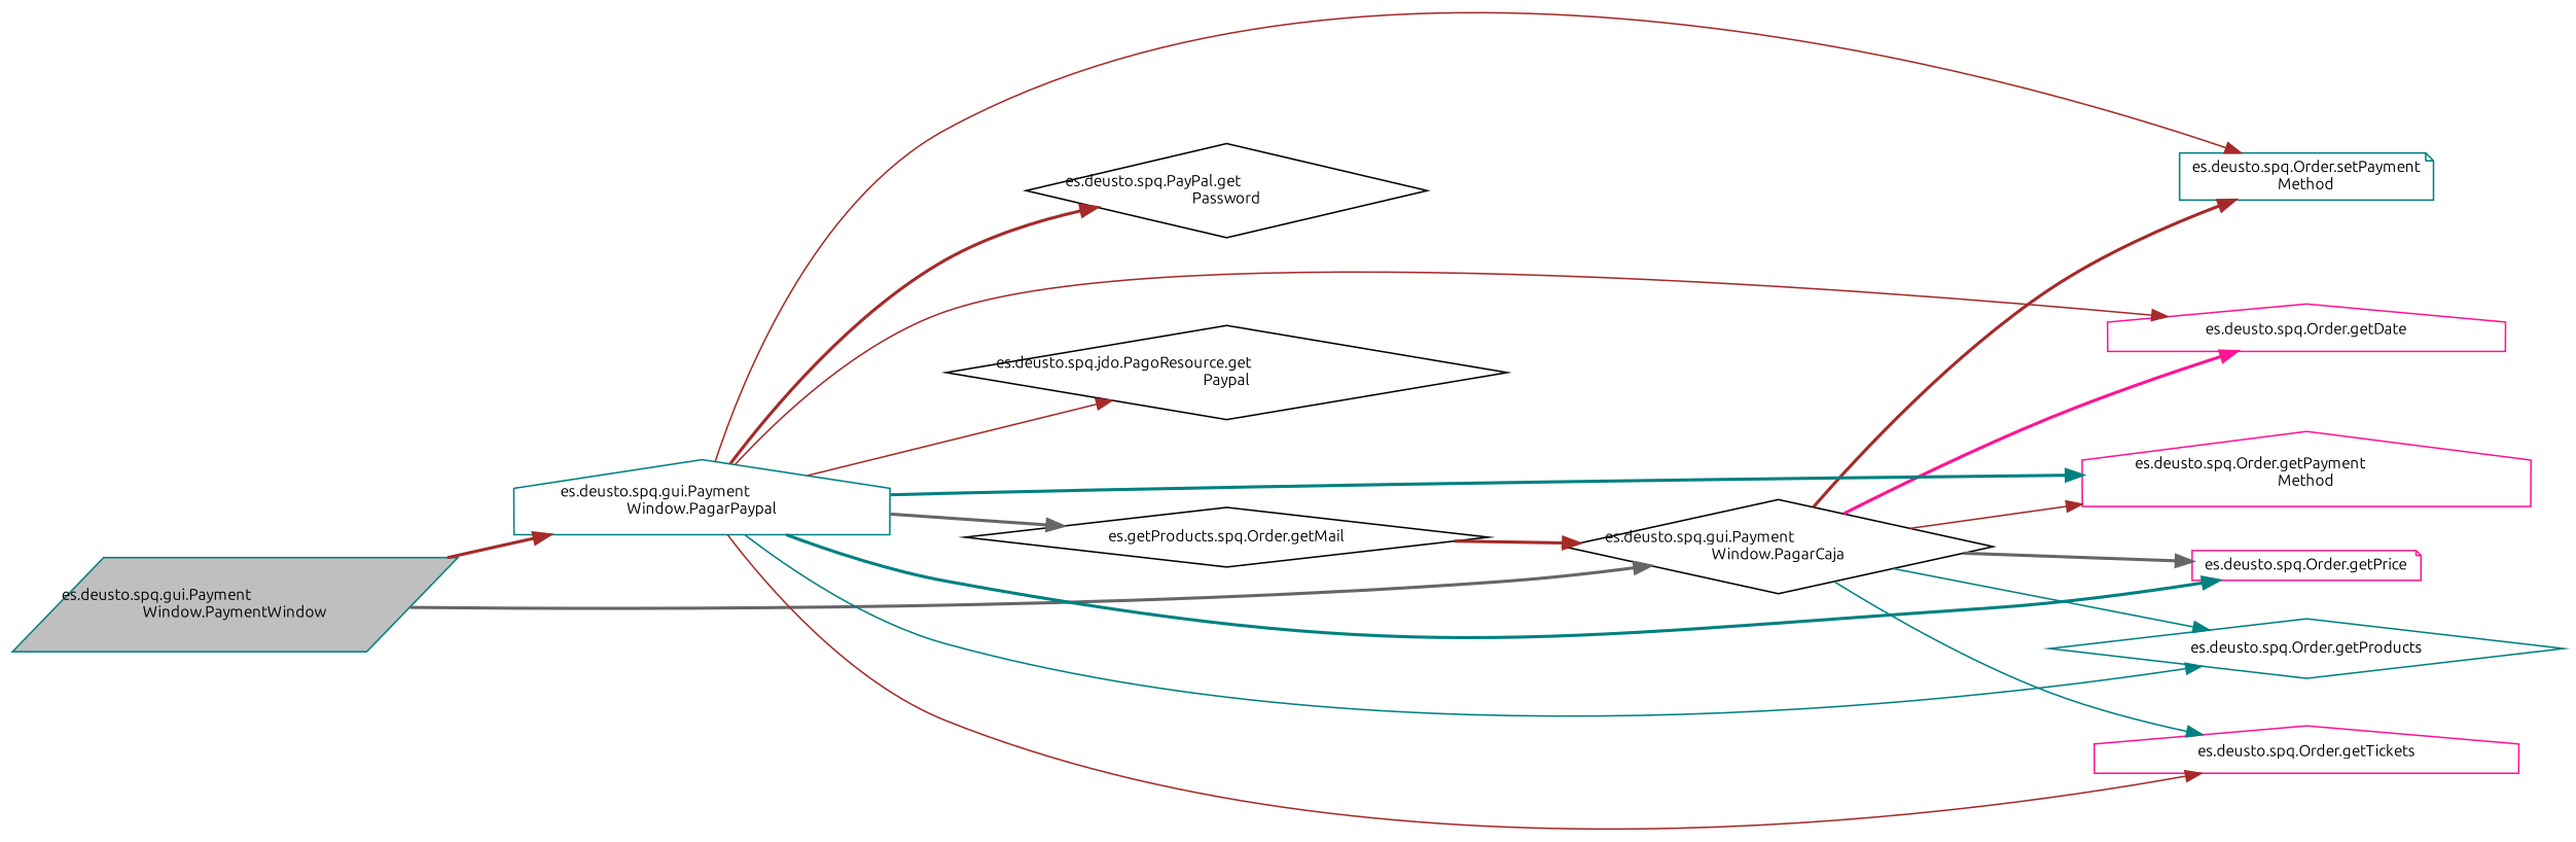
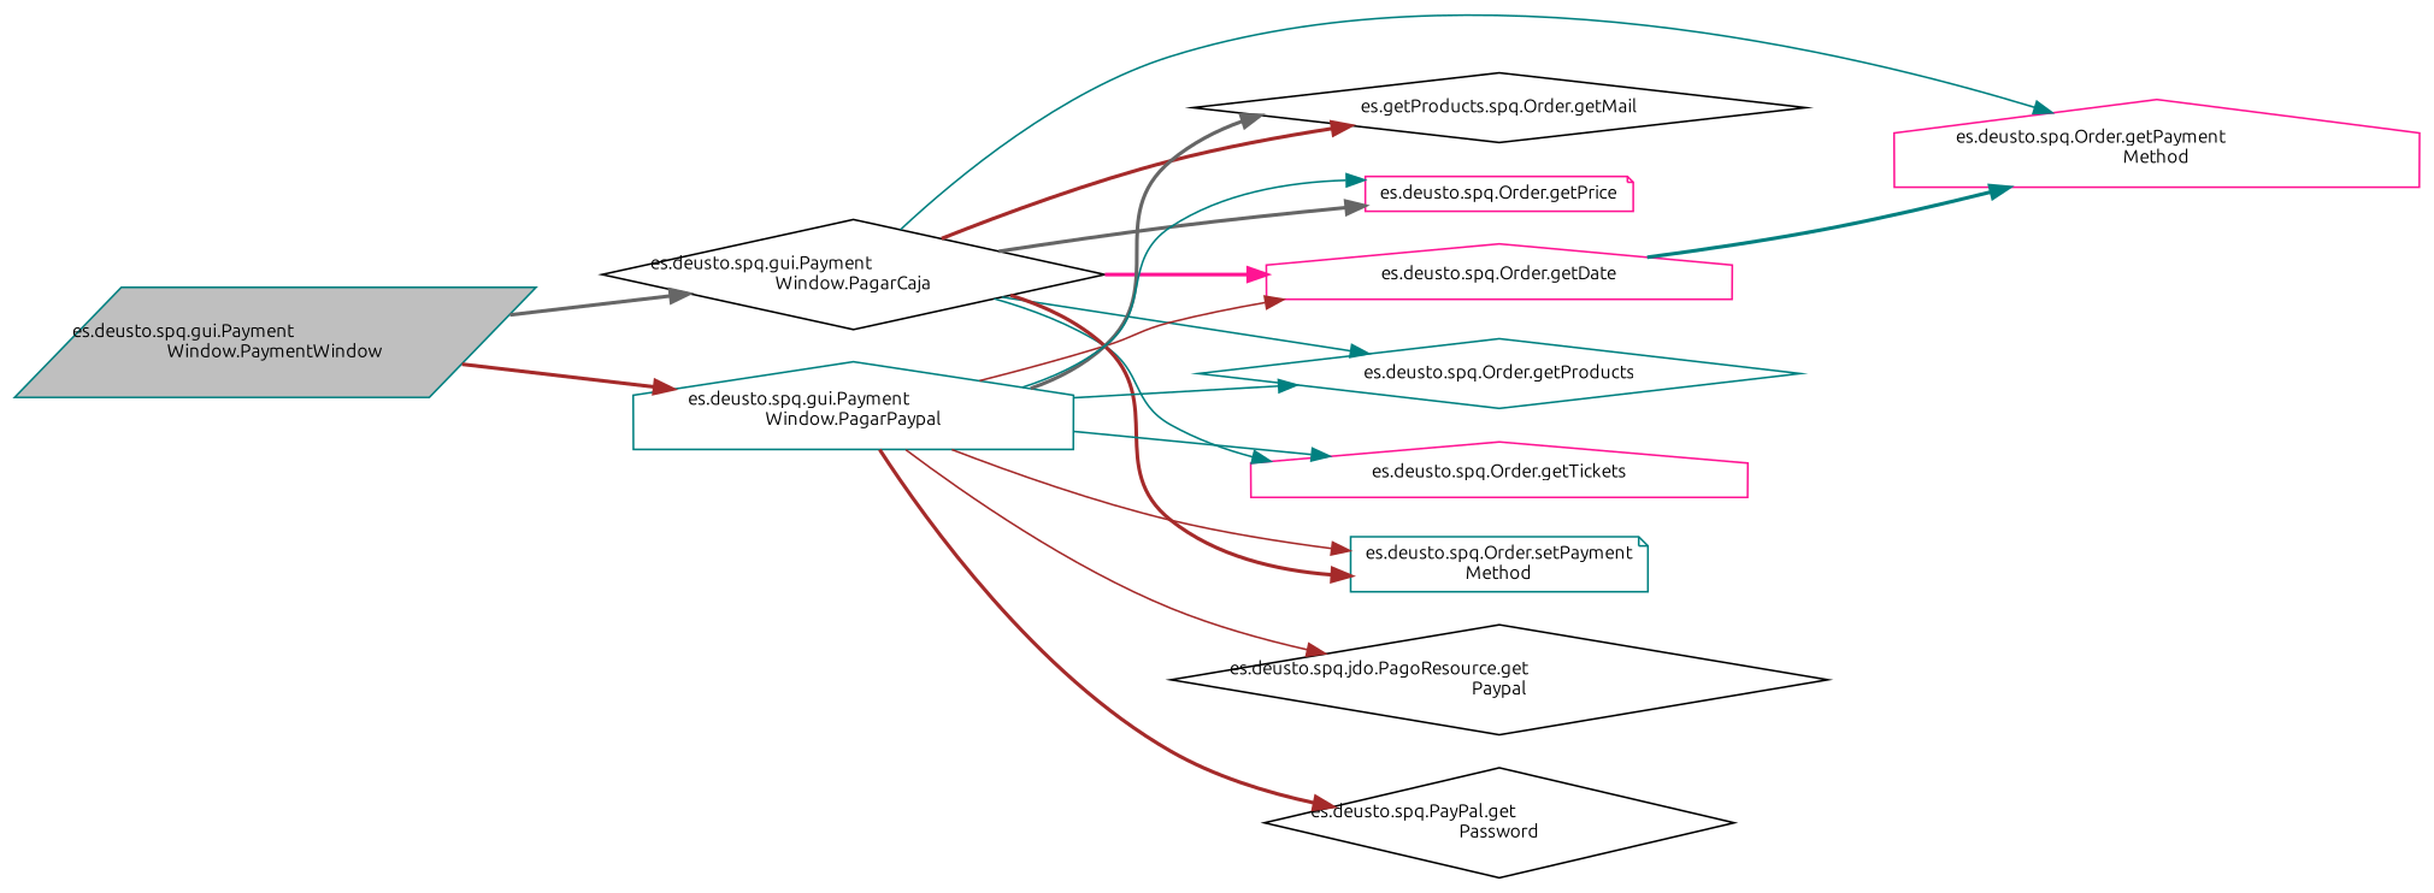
  digraph {
    fontname=Ubuntu
    rankdir=LR
    node [color=teal fillcolor=white fontname=Ubuntu fontsize=10 shape=diamond style=filled]
    edge [color=brown fontname=Ubuntu fontsize=10 labelfontname=Helvetica labelfontsize=10 style=bold]
    n1 [fillcolor=grey75 fontcolor=black height=0.2 label="es.deusto.spq.gui.Payment\lWindow.PaymentWindow" shape=parallelogram width=0.4]
    n2 [color=black height=0.2 label="es.deusto.spq.gui.Payment\lWindow.PagarCaja" width=0.4]
    n3 [height=0.2 label="es.deusto.spq.gui.Payment\lWindow.PagarPaypal" shape=house width=0.4]
    n4 [color=deeppink height=0.2 label="es.deusto.spq.Order.getDate" shape=house width=0.4]
    n5 [color=black height=0.2 label="es.getProducts.spq.Order.getMail" width=0.4]
    n6 [color=deeppink height=0.2 label="es.deusto.spq.Order.getPayment\lMethod" shape=house width=0.4]
    n7 [color=deeppink height=0.2 label="es.deusto.spq.Order.getPrice" shape=note width=0.4]
    n8 [height=0.2 label="es.deusto.spq.Order.getProducts" width=0.4]
    n9 [color=deeppink height=0.2 label="es.deusto.spq.Order.getTickets" shape=house width=0.4]
    n10 [height=0.2 label="es.deusto.spq.Order.setPayment\lMethod" shape=note width=0.4]
    n11 [color=black height=0.2 label="es.deusto.spq.PayPal.get\lPassword" width=0.4]
    n12 [color=black height=0.2 label="es.deusto.spq.jdo.PagoResource.get\lPaypal" width=0.4]
    n1 -> n2 [color=gray40]
    n1 -> n3
    n2 -> n4 [color=deeppink]
-   n5 -> n2
-   n2 -> n6 [style=solid]
+   n2 -> n5
+   n2 -> n6 [color=teal style=solid]
    n2 -> n7 [color=gray40]
    n2 -> n8 [color=teal style=solid]
    n2 -> n9 [color=teal style=solid]
    n2 -> n10
    n3 -> n4 [style=solid]
    n3 -> n5 [color=gray40]
-   n3 -> n6 [color=teal]
-   n3 -> n7 [color=teal]
+   n4 -> n6 [color=teal]
+   n3 -> n7 [color=teal style=solid]
    n3 -> n8 [color=teal style=solid]
-   n3 -> n9 [style=solid]
+   n3 -> n9 [color=teal style=solid]
    n3 -> n10 [style=solid]
    n3 -> n11
    n3 -> n12 [style=solid]
  }
